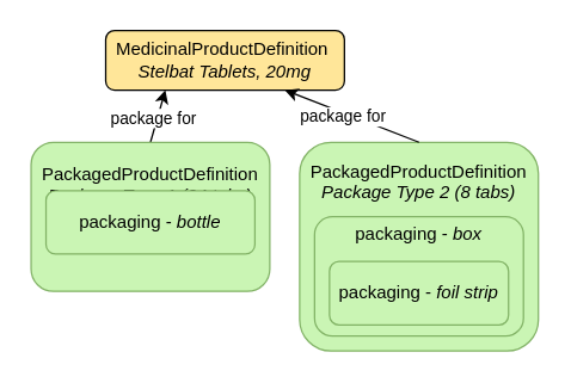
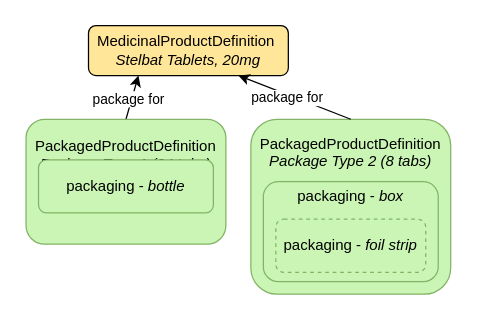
  <mxCell id="0" />
  <mxCell id="1" parent="0" />
  <mxCell id="2" value="MedicinalProductDefinition&amp;nbsp;&lt;br&gt;&lt;i style=&quot;border-color: var(--border-color);&quot;&gt;Stelbat Tablets, 20mg&lt;/i&gt;" style="rounded=1;whiteSpace=wrap;html=1;fontSize=12;glass=0;strokeWidth=1;shadow=0;fillColor=#ffe699;" parent="1" vertex="1"><mxGeometry x="70" y="20" width="160" height="40" as="geometry" /></mxCell>
  <mxCell id="3" value="package for" style="endArrow=classic;html=1;rounded=0;entryX=0.25;entryY=1;entryDx=0;entryDy=0;exitX=0.5;exitY=0;exitDx=0;exitDy=0;" parent="1" source="4" target="2" edge="1"><mxGeometry x="-0.122" y="3" width="50" height="50" relative="1" as="geometry"><mxPoint x="345" y="185" as="sourcePoint" /><mxPoint x="370" y="175" as="targetPoint" /><mxPoint as="offset" /></mxGeometry></mxCell>
  <mxCell id="4" value="PackagedProductDefinition &lt;i&gt;Package Type 1 (24 tabs)&lt;br&gt;&lt;br&gt;&lt;br&gt;&lt;br&gt;&lt;/i&gt;" style="rounded=1;whiteSpace=wrap;html=1;fontSize=12;glass=0;strokeWidth=1;shadow=0;fillColor=#CAF5B4;strokeColor=#82b366;" vertex="1" parent="1"><mxGeometry x="20" y="95" width="160" height="100" as="geometry" /></mxCell>
  <mxCell id="5" value="PackagedProductDefinition &lt;i&gt;Package Type 2 (8 tabs)&lt;br&gt;&lt;br&gt;&lt;br&gt;&lt;br&gt;&lt;br&gt;&lt;br&gt;&lt;br&gt;&lt;/i&gt;" style="rounded=1;whiteSpace=wrap;html=1;fontSize=12;glass=0;strokeWidth=1;shadow=0;fillColor=#CAF5B4;strokeColor=#82b366;" vertex="1" parent="1"><mxGeometry x="200" y="95" width="160" height="140" as="geometry" /></mxCell>
  <mxCell id="6" value="package for" style="endArrow=classic;html=1;rounded=0;entryX=0.75;entryY=1;entryDx=0;entryDy=0;exitX=0.5;exitY=0;exitDx=0;exitDy=0;" edge="1" parent="1" source="5" target="2"><mxGeometry x="0.122" y="3" width="50" height="50" relative="1" as="geometry"><mxPoint x="110" y="105" as="sourcePoint" /><mxPoint x="160" y="65" as="targetPoint" /><mxPoint as="offset" /></mxGeometry></mxCell>
  <mxCell id="7" value="packaging - &lt;i&gt;bottle&lt;/i&gt;" style="rounded=1;whiteSpace=wrap;html=1;fontSize=12;glass=0;strokeWidth=1;shadow=0;fillColor=#CAF5B4;strokeColor=#82b366;" vertex="1" parent="1"><mxGeometry x="30" y="127.5" width="140" height="42.5" as="geometry" /></mxCell>
  <mxCell id="8" value="packaging - &lt;i&gt;box&lt;br&gt;&lt;br&gt;&lt;br&gt;&lt;br&gt;&lt;br&gt;&lt;/i&gt;" style="rounded=1;whiteSpace=wrap;html=1;fontSize=12;glass=0;strokeWidth=1;shadow=0;fillColor=#CAF5B4;strokeColor=#82b366;" vertex="1" parent="1"><mxGeometry x="210" y="145" width="140" height="80" as="geometry" /></mxCell>
- <mxCell id="9" value="packaging - &lt;i&gt;foil strip&lt;/i&gt;" style="rounded=1;whiteSpace=wrap;html=1;fontSize=12;glass=0;strokeWidth=1;shadow=0;fillColor=#CAF5B4;strokeColor=#82b366;" vertex="1" parent="1"><mxGeometry x="220" y="175" width="120" height="42.5" as="geometry" /></mxCell>
+ <mxCell id="9" value="packaging - &lt;i&gt;foil strip&lt;/i&gt;" style="rounded=1;whiteSpace=wrap;html=1;fontSize=12;glass=0;strokeWidth=1;shadow=0;fillColor=#CAF5B4;strokeColor=#82b366;dashed=1;" vertex="1" parent="1"><mxGeometry x="220" y="175" width="120" height="42.5" as="geometry" /></mxCell>
